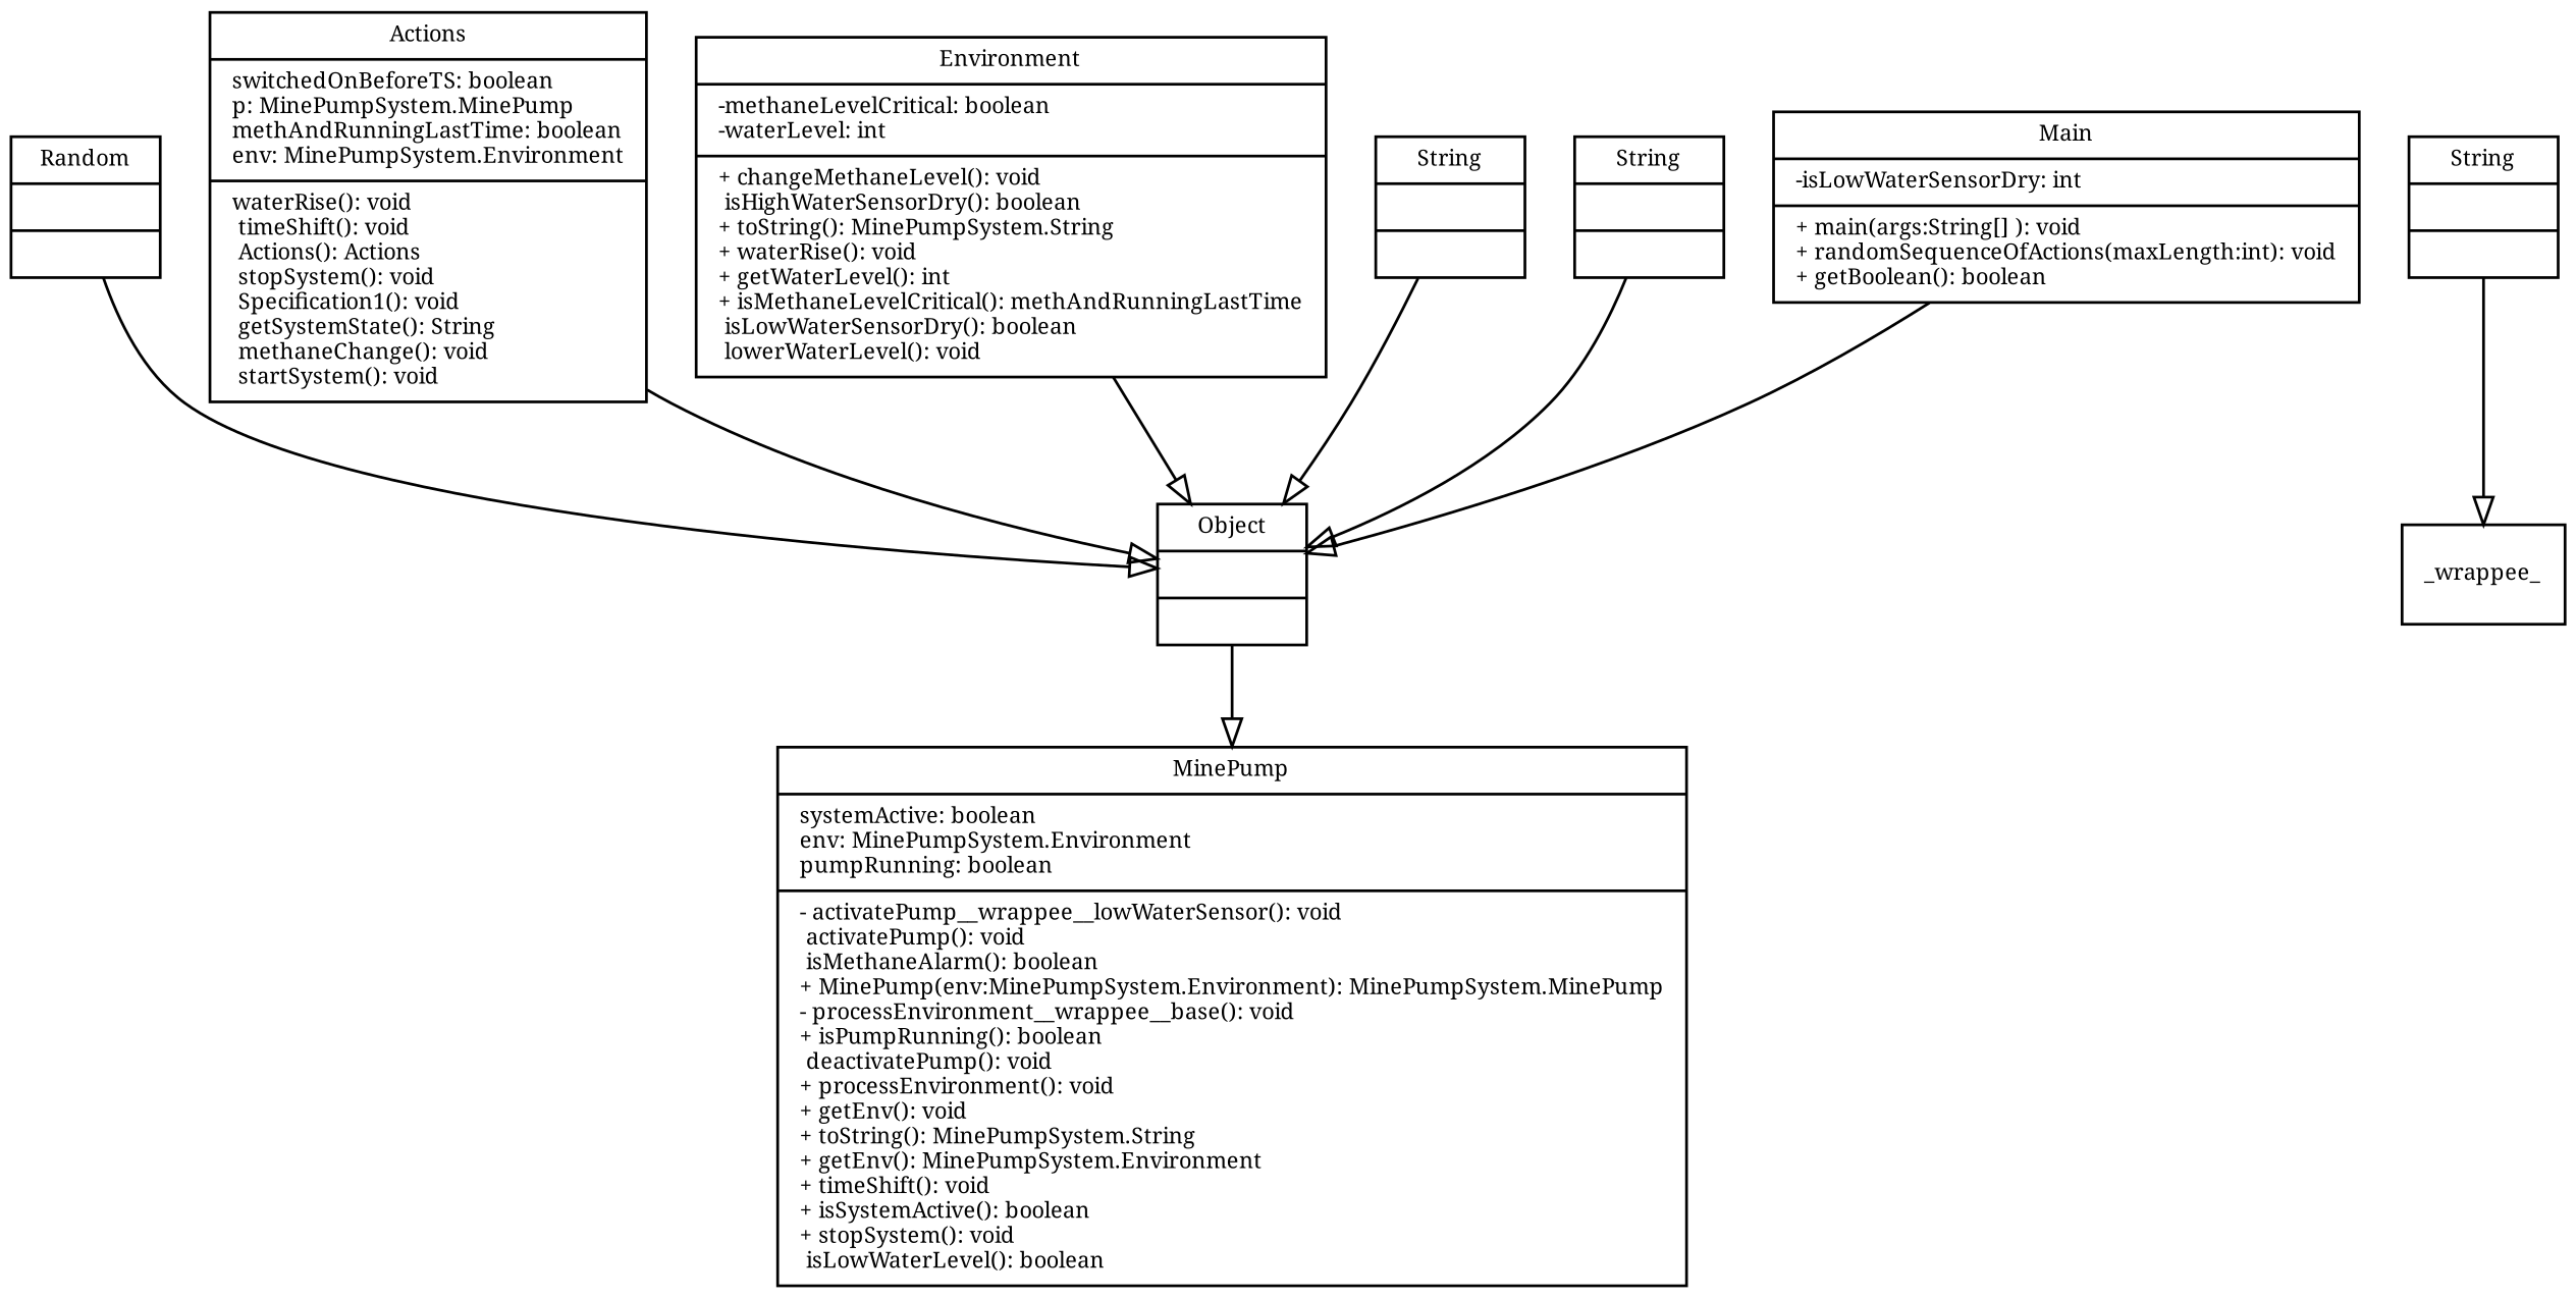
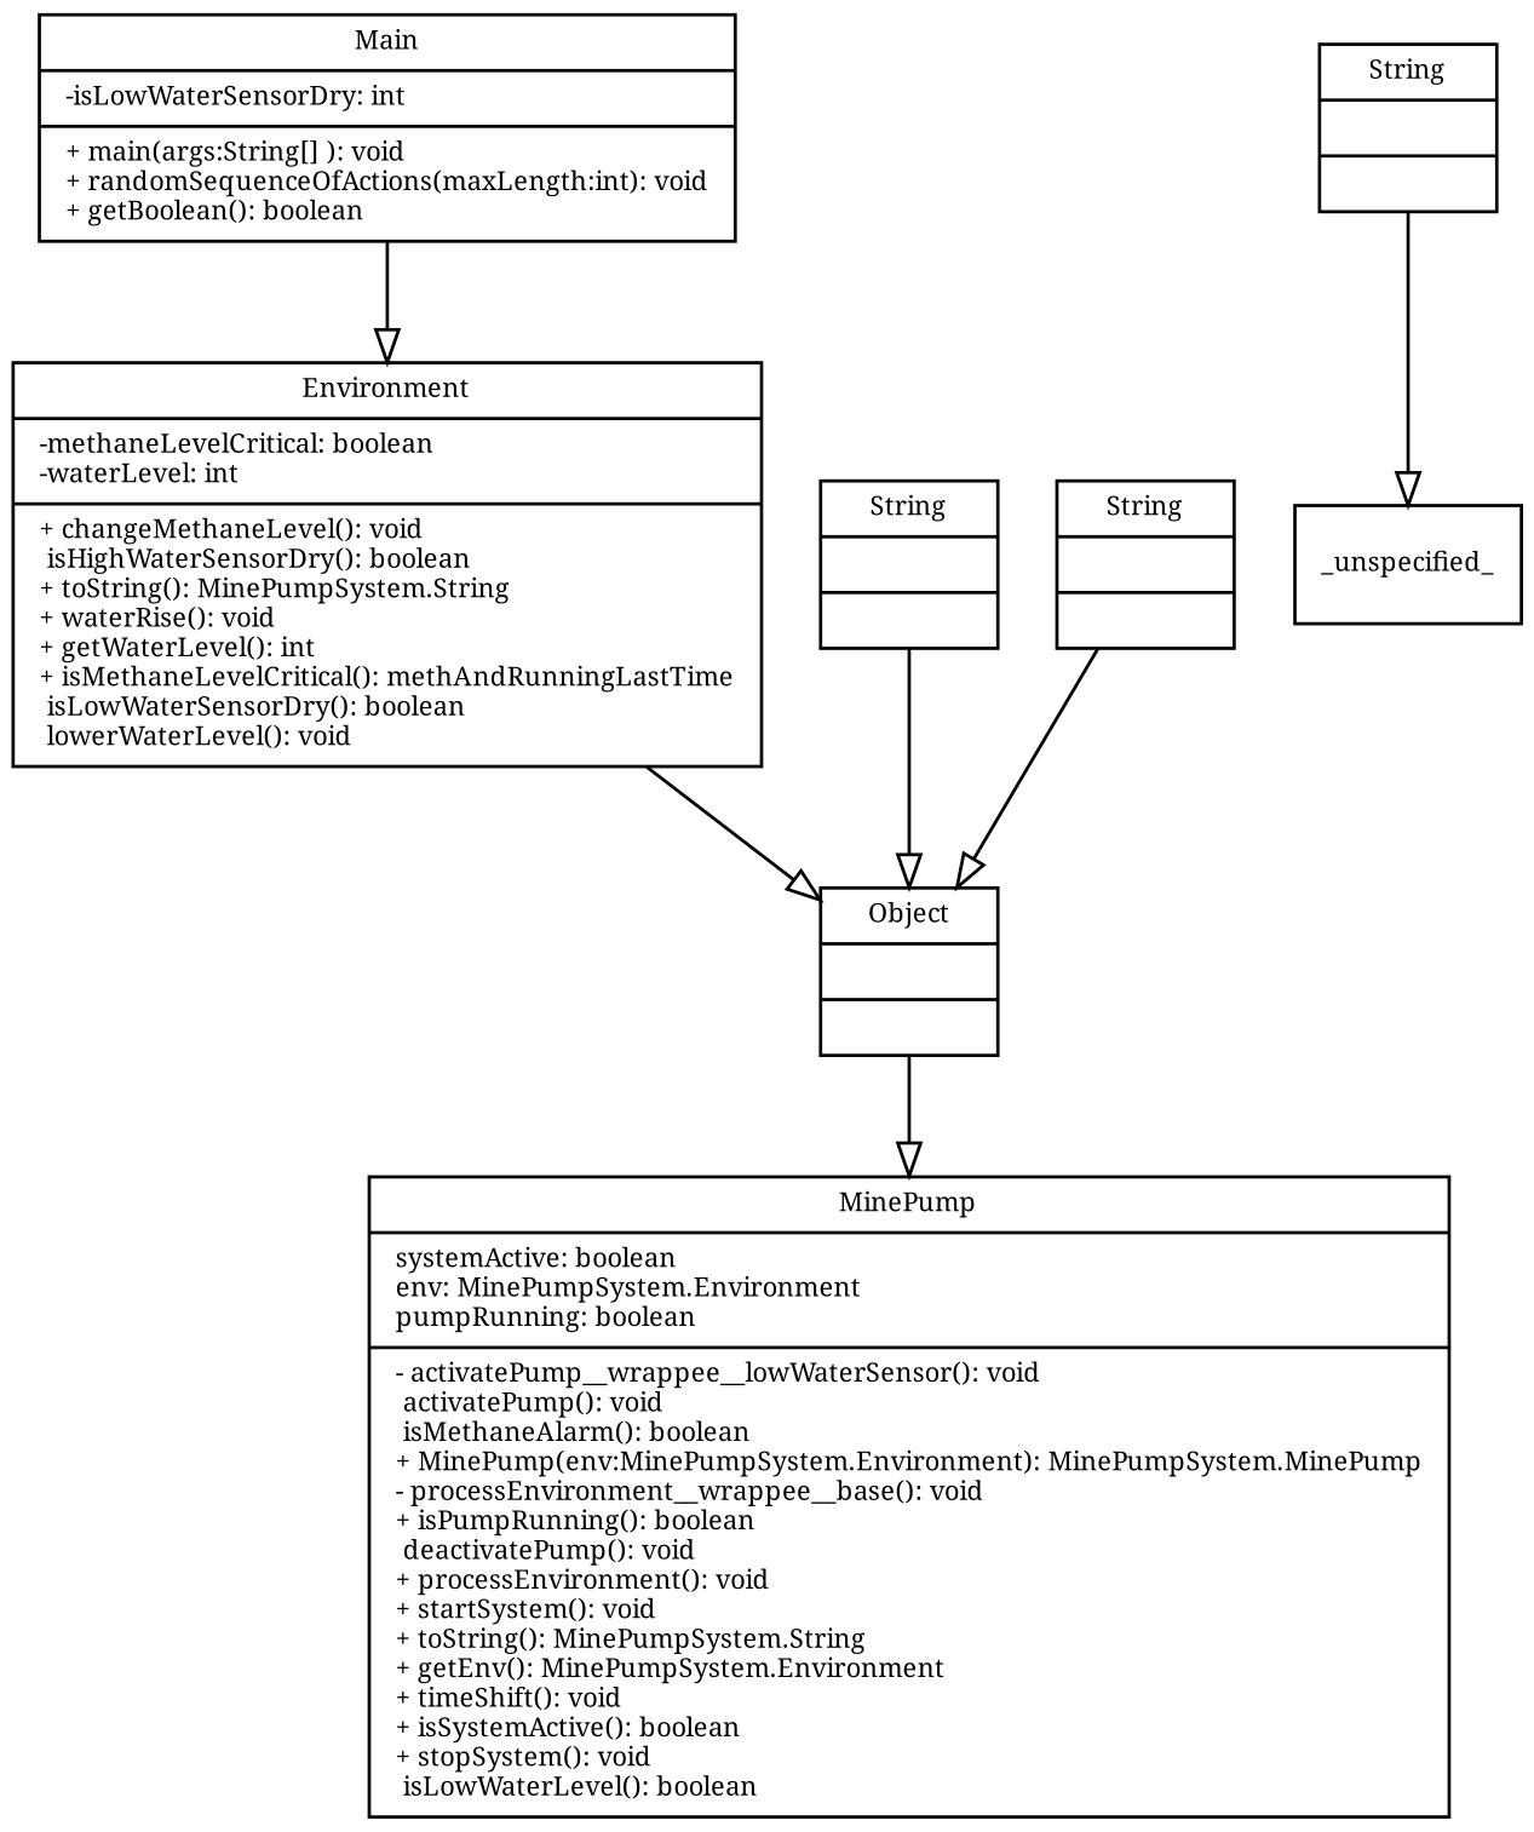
  digraph {
    fontname="Noto Serif"
    fontsize=8
    node [fontname="Noto Serif" fontsize=8 shape=record]
    edge [arrowhead=empty arrowtail=none fontname="Noto Serif" fontsize=8 style=solid]
-   n1 [label="{Random||}"]
    n2 [label="{Object||}"]
-   n3 [label="{MinePump|systemActive: boolean\lenv: MinePumpSystem.Environment\lpumpRunning: boolean\l|- activatePump__wrappee__lowWaterSensor(): void\l activatePump(): void\l isMethaneAlarm(): boolean\l+ MinePump(env:MinePumpSystem.Environment): MinePumpSystem.MinePump\l- processEnvironment__wrappee__base(): void\l+ isPumpRunning(): boolean\l deactivatePump(): void\l+ processEnvironment(): void\l+ getEnv(): void\l+ toString(): MinePumpSystem.String\l+ getEnv(): MinePumpSystem.Environment\l+ timeShift(): void\l+ isSystemActive(): boolean\l+ stopSystem(): void\l isLowWaterLevel(): boolean\l}"]
-   n4 [label="{Actions|switchedOnBeforeTS: boolean\lp: MinePumpSystem.MinePump\lmethAndRunningLastTime: boolean\lenv: MinePumpSystem.Environment\l| waterRise(): void\l timeShift(): void\l Actions(): Actions\l stopSystem(): void\l Specification1(): void\l getSystemState(): String\l methaneChange(): void\l startSystem(): void\l}"]
+   n3 [label="{MinePump|systemActive: boolean\lenv: MinePumpSystem.Environment\lpumpRunning: boolean\l|- activatePump__wrappee__lowWaterSensor(): void\l activatePump(): void\l isMethaneAlarm(): boolean\l+ MinePump(env:MinePumpSystem.Environment): MinePumpSystem.MinePump\l- processEnvironment__wrappee__base(): void\l+ isPumpRunning(): boolean\l deactivatePump(): void\l+ processEnvironment(): void\l+ startSystem(): void\l+ toString(): MinePumpSystem.String\l+ getEnv(): MinePumpSystem.Environment\l+ timeShift(): void\l+ isSystemActive(): boolean\l+ stopSystem(): void\l isLowWaterLevel(): boolean\l}"]
    n5 [label="{Environment|-methaneLevelCritical: boolean\l-waterLevel: int\l|+ changeMethaneLevel(): void\l isHighWaterSensorDry(): boolean\l+ toString(): MinePumpSystem.String\l+ waterRise(): void\l+ getWaterLevel(): int\l+ isMethaneLevelCritical(): methAndRunningLastTime\l isLowWaterSensorDry(): boolean\l lowerWaterLevel(): void\l}"]
    n6 [label="{String||}"]
-   _unspecified_ [label=_wrappee_]
+   _unspecified_
    n8 [label="{String||}"]
    n9 [label="{String||}"]
    n10 [label="{Main|-isLowWaterSensorDry: int\l|+ main(args:String[] ): void\l+ randomSequenceOfActions(maxLength:int): void\l+ getBoolean(): boolean\l}"]
-   n1 -> n2
    n2 -> n3
-   n4 -> n2
    n5 -> n2
    n6 -> _unspecified_
    n8 -> n2
    n9 -> n2
-   n10 -> n2
+   n10 -> n5
  }
